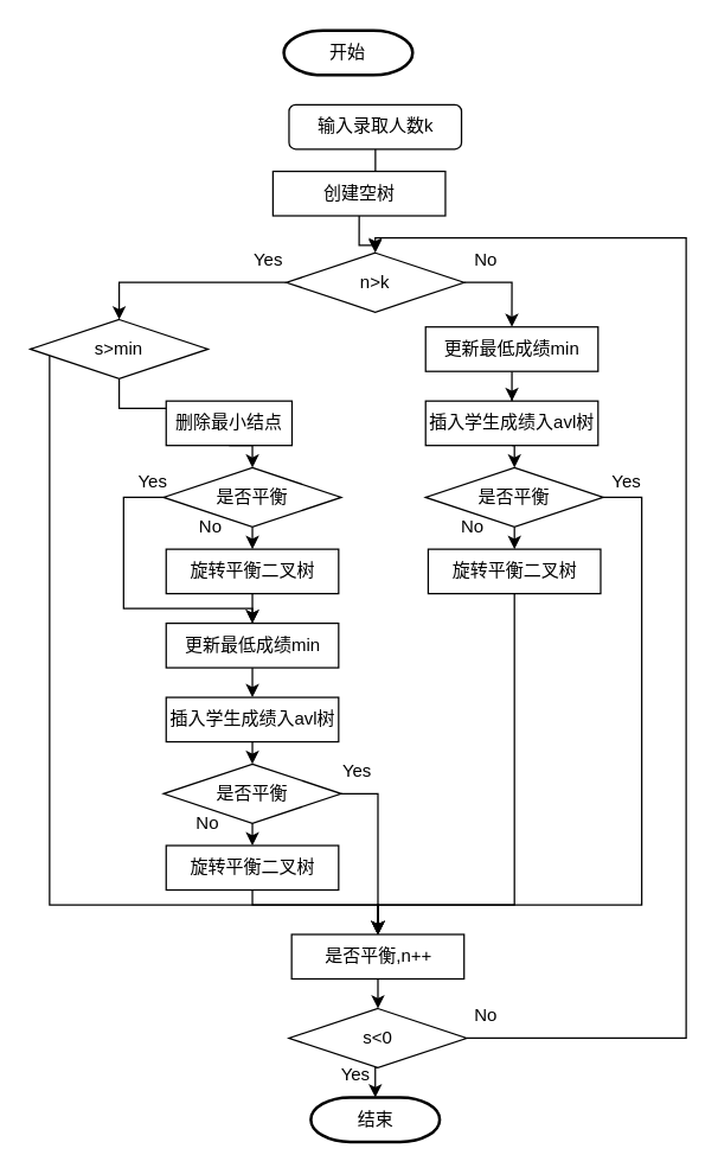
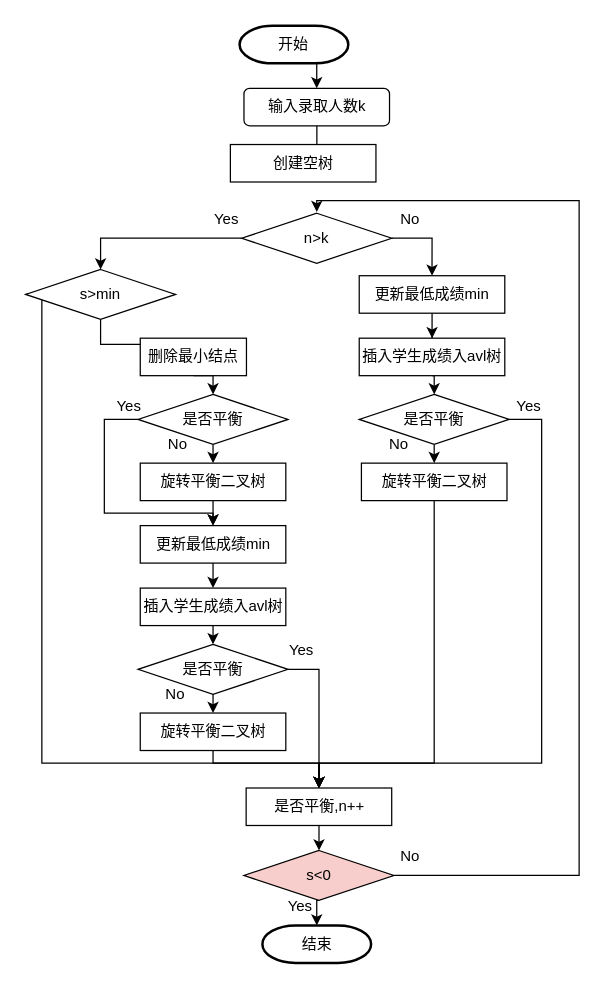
  <mxCell id="0" />
  <mxCell id="1" parent="0" />
+ <mxCell id="2" style="edgeStyle=orthogonalEdgeStyle;rounded=0;orthogonalLoop=1;jettySize=auto;html=1;exitX=0.5;exitY=1;exitDx=0;exitDy=0;exitPerimeter=0;entryX=0.5;entryY=0;entryDx=0;entryDy=0;" edge="1" parent="1" source="3" target="5"><mxGeometry relative="1" as="geometry" /></mxCell>
  <mxCell id="3" value="开始" style="strokeWidth=2;html=1;shape=mxgraph.flowchart.terminator;whiteSpace=wrap;" parent="1" vertex="1"><mxGeometry x="191.25" y="20" width="87" height="30" as="geometry" /></mxCell>
  <mxCell id="4" value="" style="edgeStyle=orthogonalEdgeStyle;rounded=0;orthogonalLoop=1;jettySize=auto;html=1;" edge="1" parent="1" source="5" target="15"><mxGeometry relative="1" as="geometry" /></mxCell>
  <mxCell id="5" value="输入录取人数k" style="whiteSpace=wrap;html=1;rounded=1;" parent="1" vertex="1"><mxGeometry x="194.75" y="70" width="116.5" height="30" as="geometry" /></mxCell>
  <mxCell id="6" style="edgeStyle=orthogonalEdgeStyle;rounded=0;orthogonalLoop=1;jettySize=auto;html=1;exitX=1;exitY=0.5;exitDx=0;exitDy=0;entryX=0.5;entryY=0;entryDx=0;entryDy=0;" edge="1" parent="1" source="8" target="22"><mxGeometry relative="1" as="geometry" /></mxCell>
  <mxCell id="7" style="edgeStyle=orthogonalEdgeStyle;rounded=0;orthogonalLoop=1;jettySize=auto;html=1;exitX=0;exitY=0.5;exitDx=0;exitDy=0;entryX=0.5;entryY=0;entryDx=0;entryDy=0;" edge="1" parent="1" source="8" target="27"><mxGeometry relative="1" as="geometry" /></mxCell>
  <mxCell id="8" value="n&amp;gt;k" style="rhombus;whiteSpace=wrap;html=1;" parent="1" vertex="1"><mxGeometry x="193" y="170" width="120" height="40" as="geometry" /></mxCell>
  <mxCell id="9" value="结束" style="strokeWidth=2;html=1;shape=mxgraph.flowchart.terminator;whiteSpace=wrap;" parent="1" vertex="1"><mxGeometry x="209.5" y="740" width="87" height="30" as="geometry" /></mxCell>
  <mxCell id="10" value="Yes" style="text;html=1;strokeColor=none;fillColor=none;align=center;verticalAlign=middle;whiteSpace=wrap;rounded=0;" parent="1" vertex="1"><mxGeometry x="151.25" y="160" width="60" height="30" as="geometry" /></mxCell>
  <mxCell id="11" value="No" style="text;html=1;strokeColor=none;fillColor=none;align=center;verticalAlign=middle;whiteSpace=wrap;rounded=0;" parent="1" vertex="1"><mxGeometry x="298.25" y="160" width="60" height="30" as="geometry" /></mxCell>
  <mxCell id="12" style="edgeStyle=orthogonalEdgeStyle;rounded=0;orthogonalLoop=1;jettySize=auto;html=1;exitX=0.5;exitY=1;exitDx=0;exitDy=0;entryX=0.5;entryY=0;entryDx=0;entryDy=0;" edge="1" parent="1" source="13" target="17"><mxGeometry relative="1" as="geometry"><Array as="points"><mxPoint x="347" y="610" /><mxPoint x="255" y="610" /></Array></mxGeometry></mxCell>
  <mxCell id="13" value="旋转平衡二叉树" style="rounded=0;whiteSpace=wrap;html=1;" vertex="1" parent="1"><mxGeometry x="288.75" y="370" width="116.5" height="30" as="geometry" /></mxCell>
- <mxCell id="14" style="edgeStyle=orthogonalEdgeStyle;rounded=0;orthogonalLoop=1;jettySize=auto;html=1;exitX=0.5;exitY=1;exitDx=0;exitDy=0;" edge="1" parent="1" source="15" target="8"><mxGeometry relative="1" as="geometry" /></mxCell>
  <mxCell id="15" value="创建空树" style="rounded=0;whiteSpace=wrap;html=1;" vertex="1" parent="1"><mxGeometry x="183.88" y="115" width="116.5" height="30" as="geometry" /></mxCell>
  <mxCell id="16" value="" style="edgeStyle=orthogonalEdgeStyle;rounded=0;orthogonalLoop=1;jettySize=auto;html=1;" edge="1" parent="1" source="17" target="46"><mxGeometry relative="1" as="geometry" /></mxCell>
  <mxCell id="17" value="是否平衡,n++" style="rounded=0;whiteSpace=wrap;html=1;" vertex="1" parent="1"><mxGeometry x="196.5" y="630" width="116.5" height="30" as="geometry" /></mxCell>
  <mxCell id="18" style="edgeStyle=orthogonalEdgeStyle;rounded=0;orthogonalLoop=1;jettySize=auto;html=1;exitX=0.5;exitY=1;exitDx=0;exitDy=0;entryX=0.5;entryY=0;entryDx=0;entryDy=0;" edge="1" parent="1" source="20" target="13"><mxGeometry relative="1" as="geometry" /></mxCell>
  <mxCell id="19" style="edgeStyle=orthogonalEdgeStyle;rounded=0;orthogonalLoop=1;jettySize=auto;html=1;exitX=1;exitY=0.5;exitDx=0;exitDy=0;entryX=0.5;entryY=0;entryDx=0;entryDy=0;" edge="1" parent="1" source="20" target="17"><mxGeometry relative="1" as="geometry"><Array as="points"><mxPoint x="433" y="335" /><mxPoint x="433" y="610" /><mxPoint x="255" y="610" /></Array></mxGeometry></mxCell>
  <mxCell id="20" value="是否平衡" style="rhombus;whiteSpace=wrap;html=1;" vertex="1" parent="1"><mxGeometry x="287" y="315" width="120" height="40" as="geometry" /></mxCell>
  <mxCell id="21" value="" style="edgeStyle=orthogonalEdgeStyle;rounded=0;orthogonalLoop=1;jettySize=auto;html=1;" edge="1" parent="1" source="22" target="24"><mxGeometry relative="1" as="geometry" /></mxCell>
  <mxCell id="22" value="更新最低成绩min" style="rounded=0;whiteSpace=wrap;html=1;" vertex="1" parent="1"><mxGeometry x="287" y="220" width="116.5" height="30" as="geometry" /></mxCell>
  <mxCell id="23" style="edgeStyle=orthogonalEdgeStyle;rounded=0;orthogonalLoop=1;jettySize=auto;html=1;exitX=0.5;exitY=1;exitDx=0;exitDy=0;entryX=0.5;entryY=0;entryDx=0;entryDy=0;" edge="1" parent="1" source="24" target="20"><mxGeometry relative="1" as="geometry" /></mxCell>
  <mxCell id="24" value="插入学生成绩入avl树" style="rounded=0;whiteSpace=wrap;html=1;" vertex="1" parent="1"><mxGeometry x="287" y="270" width="116.5" height="30" as="geometry" /></mxCell>
  <mxCell id="25" style="edgeStyle=orthogonalEdgeStyle;rounded=0;orthogonalLoop=1;jettySize=auto;html=1;exitX=0.5;exitY=1;exitDx=0;exitDy=0;entryX=0.5;entryY=0;entryDx=0;entryDy=0;" edge="1" parent="1" source="27" target="38"><mxGeometry relative="1" as="geometry" /></mxCell>
  <mxCell id="26" style="edgeStyle=orthogonalEdgeStyle;rounded=0;orthogonalLoop=1;jettySize=auto;html=1;exitX=0;exitY=0.5;exitDx=0;exitDy=0;" edge="1" parent="1" source="27" target="17"><mxGeometry relative="1" as="geometry"><Array as="points"><mxPoint x="33" y="235" /><mxPoint x="33" y="610" /><mxPoint x="255" y="610" /></Array></mxGeometry></mxCell>
  <mxCell id="27" value="s&amp;gt;min" style="rhombus;whiteSpace=wrap;html=1;" vertex="1" parent="1"><mxGeometry x="20" y="215" width="120" height="40" as="geometry" /></mxCell>
  <mxCell id="28" style="edgeStyle=orthogonalEdgeStyle;rounded=0;orthogonalLoop=1;jettySize=auto;html=1;exitX=0.5;exitY=1;exitDx=0;exitDy=0;entryX=0.5;entryY=0;entryDx=0;entryDy=0;" edge="1" parent="1" source="29" target="36"><mxGeometry relative="1" as="geometry" /></mxCell>
  <mxCell id="29" value="更新最低成绩min" style="rounded=0;whiteSpace=wrap;html=1;" vertex="1" parent="1"><mxGeometry x="111.75" y="420" width="116.5" height="30" as="geometry" /></mxCell>
  <mxCell id="30" style="edgeStyle=orthogonalEdgeStyle;rounded=0;orthogonalLoop=1;jettySize=auto;html=1;exitX=0.5;exitY=1;exitDx=0;exitDy=0;entryX=0.5;entryY=0;entryDx=0;entryDy=0;" edge="1" parent="1" source="31" target="29"><mxGeometry relative="1" as="geometry" /></mxCell>
  <mxCell id="31" value="旋转平衡二叉树" style="rounded=0;whiteSpace=wrap;html=1;" vertex="1" parent="1"><mxGeometry x="111.75" y="370" width="116.5" height="30" as="geometry" /></mxCell>
  <mxCell id="32" style="edgeStyle=orthogonalEdgeStyle;rounded=0;orthogonalLoop=1;jettySize=auto;html=1;exitX=0.5;exitY=1;exitDx=0;exitDy=0;entryX=0.5;entryY=0;entryDx=0;entryDy=0;" edge="1" parent="1" source="34" target="31"><mxGeometry relative="1" as="geometry" /></mxCell>
  <mxCell id="33" style="edgeStyle=orthogonalEdgeStyle;rounded=0;orthogonalLoop=1;jettySize=auto;html=1;exitX=0;exitY=0.5;exitDx=0;exitDy=0;entryX=0.5;entryY=0;entryDx=0;entryDy=0;" edge="1" parent="1" source="34" target="29"><mxGeometry relative="1" as="geometry"><Array as="points"><mxPoint x="83" y="335" /><mxPoint x="83" y="410" /><mxPoint x="170" y="410" /></Array></mxGeometry></mxCell>
  <mxCell id="34" value="是否平衡" style="rhombus;whiteSpace=wrap;html=1;" vertex="1" parent="1"><mxGeometry x="110" y="315" width="120" height="40" as="geometry" /></mxCell>
  <mxCell id="35" style="edgeStyle=orthogonalEdgeStyle;rounded=0;orthogonalLoop=1;jettySize=auto;html=1;exitX=0.5;exitY=1;exitDx=0;exitDy=0;entryX=0.5;entryY=0;entryDx=0;entryDy=0;" edge="1" parent="1" source="36" target="43"><mxGeometry relative="1" as="geometry" /></mxCell>
  <mxCell id="36" value="插入学生成绩入avl树" style="rounded=0;whiteSpace=wrap;html=1;" vertex="1" parent="1"><mxGeometry x="111.75" y="470" width="116.5" height="30" as="geometry" /></mxCell>
  <mxCell id="37" style="edgeStyle=orthogonalEdgeStyle;rounded=0;orthogonalLoop=1;jettySize=auto;html=1;exitX=0.5;exitY=1;exitDx=0;exitDy=0;entryX=0.5;entryY=0;entryDx=0;entryDy=0;" edge="1" parent="1" source="38" target="34"><mxGeometry relative="1" as="geometry" /></mxCell>
  <mxCell id="38" value="删除最小结点" style="rounded=0;whiteSpace=wrap;html=1;" vertex="1" parent="1"><mxGeometry x="111.75" y="270" width="85" height="30" as="geometry" /></mxCell>
  <mxCell id="39" style="edgeStyle=orthogonalEdgeStyle;rounded=0;orthogonalLoop=1;jettySize=auto;html=1;exitX=0.5;exitY=1;exitDx=0;exitDy=0;entryX=0.5;entryY=0;entryDx=0;entryDy=0;" edge="1" parent="1" source="40" target="17"><mxGeometry relative="1" as="geometry"><Array as="points"><mxPoint x="170" y="610" /><mxPoint x="255" y="610" /></Array></mxGeometry></mxCell>
  <mxCell id="40" value="旋转平衡二叉树" style="rounded=0;whiteSpace=wrap;html=1;" vertex="1" parent="1"><mxGeometry x="111.75" y="570" width="116.5" height="30" as="geometry" /></mxCell>
  <mxCell id="41" style="edgeStyle=orthogonalEdgeStyle;rounded=0;orthogonalLoop=1;jettySize=auto;html=1;exitX=0.5;exitY=1;exitDx=0;exitDy=0;entryX=0.5;entryY=0;entryDx=0;entryDy=0;" edge="1" parent="1" source="43" target="40"><mxGeometry relative="1" as="geometry" /></mxCell>
  <mxCell id="42" style="edgeStyle=orthogonalEdgeStyle;rounded=0;orthogonalLoop=1;jettySize=auto;html=1;exitX=1;exitY=0.5;exitDx=0;exitDy=0;" edge="1" parent="1" source="43" target="17"><mxGeometry relative="1" as="geometry" /></mxCell>
  <mxCell id="43" value="是否平衡" style="rhombus;whiteSpace=wrap;html=1;" vertex="1" parent="1"><mxGeometry x="110" y="515" width="120" height="40" as="geometry" /></mxCell>
  <mxCell id="44" style="edgeStyle=orthogonalEdgeStyle;rounded=0;orthogonalLoop=1;jettySize=auto;html=1;exitX=1;exitY=0.5;exitDx=0;exitDy=0;" edge="1" parent="1" source="46"><mxGeometry relative="1" as="geometry"><mxPoint x="253" y="169" as="targetPoint" /><Array as="points"><mxPoint x="463" y="700" /><mxPoint x="463" y="160" /><mxPoint x="253" y="160" /></Array></mxGeometry></mxCell>
  <mxCell id="45" style="edgeStyle=orthogonalEdgeStyle;rounded=0;orthogonalLoop=1;jettySize=auto;html=1;exitX=0.5;exitY=1;exitDx=0;exitDy=0;entryX=0.5;entryY=0;entryDx=0;entryDy=0;entryPerimeter=0;" edge="1" parent="1" source="46" target="9"><mxGeometry relative="1" as="geometry" /></mxCell>
- <mxCell id="46" value="s&amp;lt;0" style="rhombus;whiteSpace=wrap;html=1;" vertex="1" parent="1"><mxGeometry x="194.75" y="680" width="120" height="40" as="geometry" /></mxCell>
+ <mxCell id="46" value="s&amp;lt;0" style="rhombus;whiteSpace=wrap;html=1;fillColor=#f8cecc;" vertex="1" parent="1"><mxGeometry x="194.75" y="680" width="120" height="40" as="geometry" /></mxCell>
  <mxCell id="47" value="No" style="text;html=1;strokeColor=none;fillColor=none;align=center;verticalAlign=middle;whiteSpace=wrap;rounded=0;" vertex="1" parent="1"><mxGeometry x="288.75" y="340" width="60" height="30" as="geometry" /></mxCell>
  <mxCell id="48" value="No" style="text;html=1;strokeColor=none;fillColor=none;align=center;verticalAlign=middle;whiteSpace=wrap;rounded=0;" vertex="1" parent="1"><mxGeometry x="111.75" y="340" width="60" height="30" as="geometry" /></mxCell>
  <mxCell id="49" value="Yes" style="text;html=1;strokeColor=none;fillColor=none;align=center;verticalAlign=middle;whiteSpace=wrap;rounded=0;" vertex="1" parent="1"><mxGeometry x="73" y="310" width="60" height="30" as="geometry" /></mxCell>
  <mxCell id="50" value="Yes" style="text;html=1;strokeColor=none;fillColor=none;align=center;verticalAlign=middle;whiteSpace=wrap;rounded=0;" vertex="1" parent="1"><mxGeometry x="393" y="310" width="60" height="30" as="geometry" /></mxCell>
  <mxCell id="51" value="Yes" style="text;html=1;strokeColor=none;fillColor=none;align=center;verticalAlign=middle;whiteSpace=wrap;rounded=0;" vertex="1" parent="1"><mxGeometry x="211.25" y="505" width="60" height="30" as="geometry" /></mxCell>
  <mxCell id="52" value="No" style="text;html=1;strokeColor=none;fillColor=none;align=center;verticalAlign=middle;whiteSpace=wrap;rounded=0;" vertex="1" parent="1"><mxGeometry x="110" y="540" width="60" height="30" as="geometry" /></mxCell>
  <mxCell id="53" value="Yes" style="text;html=1;strokeColor=none;fillColor=none;align=center;verticalAlign=middle;whiteSpace=wrap;rounded=0;" vertex="1" parent="1"><mxGeometry x="209.5" y="710" width="60" height="30" as="geometry" /></mxCell>
  <mxCell id="54" value="No" style="text;html=1;strokeColor=none;fillColor=none;align=center;verticalAlign=middle;whiteSpace=wrap;rounded=0;" vertex="1" parent="1"><mxGeometry x="298.25" y="670" width="60" height="30" as="geometry" /></mxCell>
